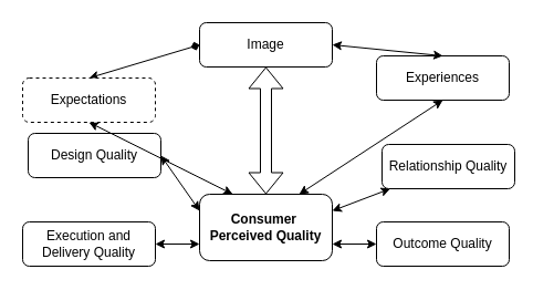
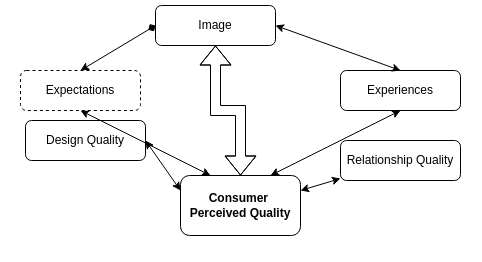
  <mxCell id="0" />
  <mxCell id="1" parent="0" />
  <mxCell id="2" value="" style="rounded=0;orthogonalLoop=1;jettySize=auto;html=1;exitX=0.75;exitY=0;exitDx=0;exitDy=0;startArrow=classic;startFill=1;entryX=0.5;entryY=1;entryDx=0;entryDy=0;" parent="1" source="6" target="7" edge="1"><mxGeometry relative="1" as="geometry" /></mxCell>
  <mxCell id="3" style="rounded=0;orthogonalLoop=1;jettySize=auto;html=1;exitX=0;exitY=0.25;exitDx=0;exitDy=0;entryX=1;entryY=0.5;entryDx=0;entryDy=0;startArrow=classic;startFill=1;" parent="1" source="6" target="10" edge="1"><mxGeometry relative="1" as="geometry" /></mxCell>
- <mxCell id="4" style="rounded=0;orthogonalLoop=1;jettySize=auto;html=1;exitX=0;exitY=0.75;exitDx=0;exitDy=0;entryX=1;entryY=0.5;entryDx=0;entryDy=0;startArrow=classic;startFill=1;" parent="1" source="6" target="9" edge="1"><mxGeometry relative="1" as="geometry" /></mxCell>
- <mxCell id="5" style="rounded=0;orthogonalLoop=1;jettySize=auto;html=1;exitX=1;exitY=0.75;exitDx=0;exitDy=0;entryX=0;entryY=0.5;entryDx=0;entryDy=0;startArrow=classic;startFill=1;" parent="1" source="6" target="8" edge="1"><mxGeometry relative="1" as="geometry" /></mxCell>
  <mxCell id="6" value="&lt;b&gt;Consumer&amp;nbsp;&lt;br&gt;&lt;/b&gt;&lt;b&gt;Perceived Quality&lt;/b&gt;" style="rounded=1;whiteSpace=wrap;html=1;" parent="1" vertex="1"><mxGeometry x="180" y="175" width="120" height="60" as="geometry" /></mxCell>
- <mxCell id="7" value="Experiences" style="whiteSpace=wrap;html=1;rounded=1;" parent="1" vertex="1"><mxGeometry x="340" y="50" width="120" height="40" as="geometry" /></mxCell>
- <mxCell id="8" value="Outcome Quality" style="whiteSpace=wrap;html=1;rounded=1;" parent="1" vertex="1"><mxGeometry x="340" y="200" width="120" height="40" as="geometry" /></mxCell>
- <mxCell id="9" value="Execution and Delivery Quality" style="whiteSpace=wrap;html=1;rounded=1;" parent="1" vertex="1"><mxGeometry x="20" y="200" width="120" height="40" as="geometry" /></mxCell>
+ <mxCell id="7" value="Experiences" style="whiteSpace=wrap;html=1;rounded=1;" parent="1" vertex="1"><mxGeometry x="340" y="70" width="120" height="40" as="geometry" /></mxCell>
  <mxCell id="10" value="Design Quality" style="whiteSpace=wrap;html=1;rounded=1;" parent="1" vertex="1"><mxGeometry x="25" y="120" width="120" height="40" as="geometry" /></mxCell>
  <mxCell id="11" style="rounded=0;orthogonalLoop=1;jettySize=auto;html=1;exitX=0.5;exitY=1;exitDx=0;exitDy=0;entryX=0.25;entryY=0;entryDx=0;entryDy=0;startArrow=classic;startFill=1;" parent="1" source="13" target="6" edge="1"><mxGeometry relative="1" as="geometry" /></mxCell>
  <mxCell id="12" style="rounded=0;orthogonalLoop=1;jettySize=auto;html=1;exitX=0.5;exitY=0;exitDx=0;exitDy=0;entryX=0;entryY=0.5;entryDx=0;entryDy=0;startArrow=classic;startFill=1;endArrow=diamond;" parent="1" source="13" target="16" edge="1"><mxGeometry relative="1" as="geometry" /></mxCell>
  <mxCell id="13" value="Expectations" style="whiteSpace=wrap;html=1;rounded=1;dashed=1;" parent="1" vertex="1"><mxGeometry x="20" y="70" width="120" height="40" as="geometry" /></mxCell>
  <mxCell id="14" style="rounded=0;orthogonalLoop=1;jettySize=auto;html=1;exitX=1;exitY=0.5;exitDx=0;exitDy=0;entryX=0.5;entryY=0;entryDx=0;entryDy=0;startArrow=classic;startFill=1;" parent="1" source="16" target="7" edge="1"><mxGeometry relative="1" as="geometry" /></mxCell>
  <mxCell id="15" style="edgeStyle=orthogonalEdgeStyle;rounded=0;orthogonalLoop=1;jettySize=auto;html=1;exitX=0.5;exitY=1;exitDx=0;exitDy=0;entryX=0.5;entryY=0;entryDx=0;entryDy=0;shape=flexArrow;startArrow=block;" parent="1" source="16" target="6" edge="1"><mxGeometry relative="1" as="geometry" /></mxCell>
- <mxCell id="16" value="Image" style="whiteSpace=wrap;html=1;rounded=1;" parent="1" vertex="1"><mxGeometry x="180" y="20" width="120" height="40" as="geometry" /></mxCell>
+ <mxCell id="16" value="Image" style="whiteSpace=wrap;html=1;rounded=1;" parent="1" vertex="1"><mxGeometry x="155" y="5" width="120" height="40" as="geometry" /></mxCell>
  <mxCell id="17" value="" style="rounded=0;orthogonalLoop=1;jettySize=auto;html=1;exitX=1;exitY=0.25;exitDx=0;exitDy=0;startArrow=classic;startFill=1;" parent="1" source="6" target="18" edge="1"><mxGeometry relative="1" as="geometry"><mxPoint x="300" y="180" as="sourcePoint" /><mxPoint x="400" y="110" as="targetPoint" /></mxGeometry></mxCell>
- <mxCell id="18" value="Relationship Quality" style="whiteSpace=wrap;html=1;rounded=1;" parent="1" vertex="1"><mxGeometry x="345" y="130" width="120" height="40" as="geometry" /></mxCell>
+ <mxCell id="18" value="Relationship Quality" style="whiteSpace=wrap;html=1;rounded=1;" parent="1" vertex="1"><mxGeometry x="340" y="140" width="120" height="40" as="geometry" /></mxCell>
